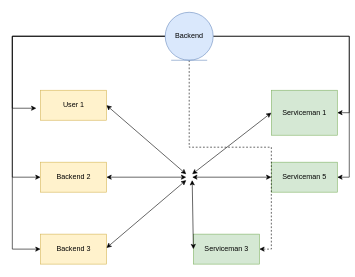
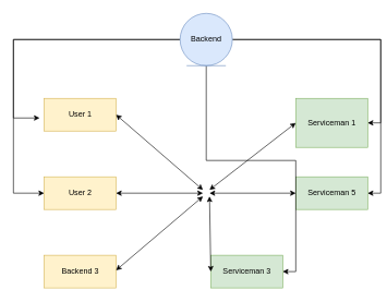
  <mxCell id="0" />
  <mxCell id="1" parent="0" />
  <mxCell id="2" value="User 1" style="html=1;fillColor=#fff2cc;strokeColor=#d6b656;" parent="1" vertex="1"><mxGeometry x="67" y="150" width="110" height="50" as="geometry" /></mxCell>
- <mxCell id="3" value="Backend 2" style="html=1;fillColor=#fff2cc;strokeColor=#d6b656;" parent="1" vertex="1"><mxGeometry x="67" y="270" width="110" height="50" as="geometry" /></mxCell>
+ <mxCell id="3" value="User 2" style="html=1;fillColor=#fff2cc;strokeColor=#d6b656;" parent="1" vertex="1"><mxGeometry x="67" y="270" width="110" height="50" as="geometry" /></mxCell>
  <mxCell id="4" value="Backend 3" style="html=1;fillColor=#fff2cc;strokeColor=#d6b656;" parent="1" vertex="1"><mxGeometry x="67" y="390" width="110" height="50" as="geometry" /></mxCell>
  <mxCell id="5" value="Serviceman 1" style="html=1;fillColor=#d5e8d4;strokeColor=#82b366;" parent="1" vertex="1"><mxGeometry x="452" y="150" width="110" height="75" as="geometry" /></mxCell>
  <mxCell id="6" value="Serviceman 5" style="html=1;fillColor=#d5e8d4;strokeColor=#82b366;" parent="1" vertex="1"><mxGeometry x="452" y="270" width="110" height="50" as="geometry" /></mxCell>
  <mxCell id="7" value="Serviceman 3" style="html=1;fillColor=#d5e8d4;strokeColor=#82b366;" parent="1" vertex="1"><mxGeometry x="322" y="390" width="110" height="50" as="geometry" /></mxCell>
  <mxCell id="8" value="" style="endArrow=classic;startArrow=classic;html=1;fontSize=20;entryX=1;entryY=0.5;entryDx=0;entryDy=0;" parent="1" target="2" edge="1"><mxGeometry width="50" height="50" relative="1" as="geometry"><mxPoint x="310" y="290" as="sourcePoint" /><mxPoint x="367" y="260" as="targetPoint" /></mxGeometry></mxCell>
  <mxCell id="9" value="" style="endArrow=classic;startArrow=classic;html=1;fontSize=20;" parent="1" edge="1"><mxGeometry width="50" height="50" relative="1" as="geometry"><mxPoint x="177" y="413" as="sourcePoint" /><mxPoint x="310" y="300" as="targetPoint" /></mxGeometry></mxCell>
  <mxCell id="10" value="" style="endArrow=classic;startArrow=classic;html=1;fontSize=20;exitX=1;exitY=0.5;exitDx=0;exitDy=0;" parent="1" source="3" edge="1"><mxGeometry width="50" height="50" relative="1" as="geometry"><mxPoint x="167" y="300" as="sourcePoint" /><mxPoint x="310" y="295" as="targetPoint" /></mxGeometry></mxCell>
  <mxCell id="11" value="" style="endArrow=classic;startArrow=classic;html=1;fontSize=20;exitX=0;exitY=0.5;exitDx=0;exitDy=0;" parent="1" source="5" edge="1"><mxGeometry width="50" height="50" relative="1" as="geometry"><mxPoint x="317" y="310" as="sourcePoint" /><mxPoint x="320" y="290" as="targetPoint" /><Array as="points" /></mxGeometry></mxCell>
  <mxCell id="12" value="" style="endArrow=classic;startArrow=classic;html=1;fontSize=20;entryX=0;entryY=0.5;entryDx=0;entryDy=0;" parent="1" target="6" edge="1"><mxGeometry width="50" height="50" relative="1" as="geometry"><mxPoint x="320" y="295" as="sourcePoint" /><mxPoint x="367" y="260" as="targetPoint" /></mxGeometry></mxCell>
  <mxCell id="13" value="" style="endArrow=classic;startArrow=classic;html=1;fontSize=20;entryX=0;entryY=0.5;entryDx=0;entryDy=0;" parent="1" target="7" edge="1"><mxGeometry width="50" height="50" relative="1" as="geometry"><mxPoint x="320" y="300" as="sourcePoint" /><mxPoint x="367" y="260" as="targetPoint" /></mxGeometry></mxCell>
  <mxCell id="14" style="edgeStyle=orthogonalEdgeStyle;rounded=0;orthogonalLoop=1;jettySize=auto;html=1;" parent="1" source="20" edge="1"><mxGeometry relative="1" as="geometry"><mxPoint x="60" y="180" as="targetPoint" /><Array as="points"><mxPoint x="20" y="60" /><mxPoint x="20" y="180" /></Array></mxGeometry></mxCell>
  <mxCell id="15" style="edgeStyle=orthogonalEdgeStyle;rounded=0;orthogonalLoop=1;jettySize=auto;html=1;entryX=0;entryY=0.5;entryDx=0;entryDy=0;" parent="1" source="20" target="3" edge="1"><mxGeometry relative="1" as="geometry"><Array as="points"><mxPoint x="20" y="60" /><mxPoint x="20" y="295" /></Array></mxGeometry></mxCell>
- <mxCell id="16" style="edgeStyle=orthogonalEdgeStyle;rounded=0;orthogonalLoop=1;jettySize=auto;html=1;entryX=0;entryY=0.5;entryDx=0;entryDy=0;" parent="1" source="20" target="4" edge="1"><mxGeometry relative="1" as="geometry"><Array as="points"><mxPoint x="20" y="60" /><mxPoint x="20" y="415" /></Array></mxGeometry></mxCell>
  <mxCell id="17" style="edgeStyle=orthogonalEdgeStyle;rounded=0;orthogonalLoop=1;jettySize=auto;html=1;entryX=1;entryY=0.5;entryDx=0;entryDy=0;" parent="1" source="20" target="5" edge="1"><mxGeometry relative="1" as="geometry" /></mxCell>
  <mxCell id="18" style="edgeStyle=orthogonalEdgeStyle;rounded=0;orthogonalLoop=1;jettySize=auto;html=1;entryX=1;entryY=0.5;entryDx=0;entryDy=0;" parent="1" source="20" target="6" edge="1"><mxGeometry relative="1" as="geometry" /></mxCell>
- <mxCell id="19" style="edgeStyle=orthogonalEdgeStyle;rounded=0;orthogonalLoop=1;jettySize=auto;html=1;entryX=1;entryY=0.5;entryDx=0;entryDy=0;dashed=1;" parent="1" source="20" target="7" edge="1"><mxGeometry relative="1" as="geometry" /></mxCell>
+ <mxCell id="19" style="edgeStyle=orthogonalEdgeStyle;rounded=0;orthogonalLoop=1;jettySize=auto;html=1;entryX=1;entryY=0.5;entryDx=0;entryDy=0;" parent="1" source="20" target="7" edge="1"><mxGeometry relative="1" as="geometry" /></mxCell>
  <mxCell id="20" value="Backend" style="ellipse;shape=umlEntity;whiteSpace=wrap;html=1;fillColor=#dae8fc;strokeColor=#6c8ebf;" parent="1" vertex="1"><mxGeometry x="275" y="20" width="80" height="80" as="geometry" /></mxCell>
